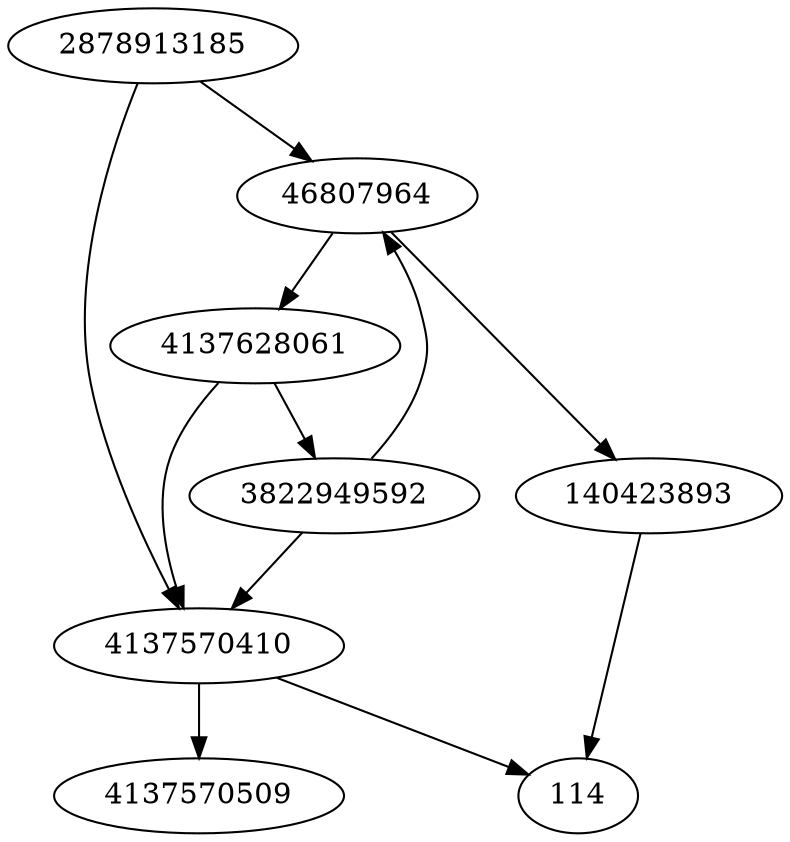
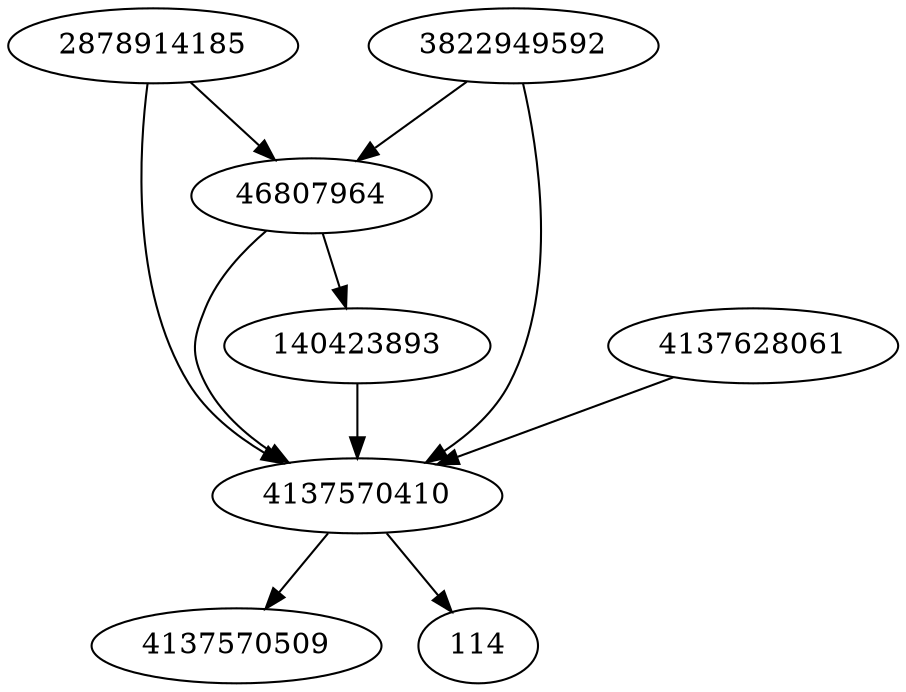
  strict digraph {
-   2878914185 [label=2878913185]
+   2878914185
    4137570410
    46807964
    4137570509
    n5 [label=114]
    140423893
    3822949592
    4137628061
    2878914185 -> 4137570410
    2878914185 -> 46807964
    4137570410 -> 4137570509
    4137570410 -> n5
-   46807964 -> 4137628061
+   46807964 -> 4137570410
    46807964 -> 140423893
-   140423893 -> n5
+   140423893 -> 4137570410
    3822949592 -> 4137570410
    3822949592 -> 46807964
    4137628061 -> 4137570410
-   4137628061 -> 3822949592
  }
